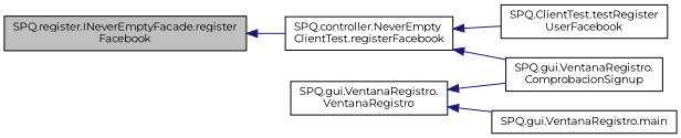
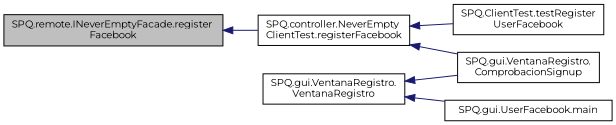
  digraph {
    fontname=Montserrat
    rankdir=LR
    node [color=black fillcolor=white fontname=Montserrat fontsize=10 shape=record style=filled]
    edge [color=midnightblue dir=back fontname=Montserrat fontsize=10 labelfontname=Helvetica labelfontsize=10 style=solid]
-   n1 [fillcolor=grey75 fontcolor=black height=0.2 label="SPQ.register.INeverEmptyFacade.register\lFacebook" width=0.4]
+   n1 [fillcolor=grey75 fontcolor=black height=0.2 label="SPQ.remote.INeverEmptyFacade.register\lFacebook" width=0.4]
    n2 [height=0.2 label="SPQ.controller.NeverEmpty\lClientTest.registerFacebook" width=0.4]
    n3 [height=0.2 label="SPQ.gui.VentanaRegistro.\lComprobacionSignup" width=0.4]
    n4 [height=0.2 label="SPQ.ClientTest.testRegister\lUserFacebook" width=0.4]
    n5 [height=0.2 label="SPQ.gui.VentanaRegistro.\lVentanaRegistro" width=0.4]
-   n6 [height=0.2 label="SPQ.gui.VentanaRegistro.main" width=0.4]
+   n6 [height=0.2 label="SPQ.gui.UserFacebook.main" width=0.4]
    n1 -> n2
    n2 -> n3
    n2 -> n4
    n5 -> n3
    n5 -> n6
  }
